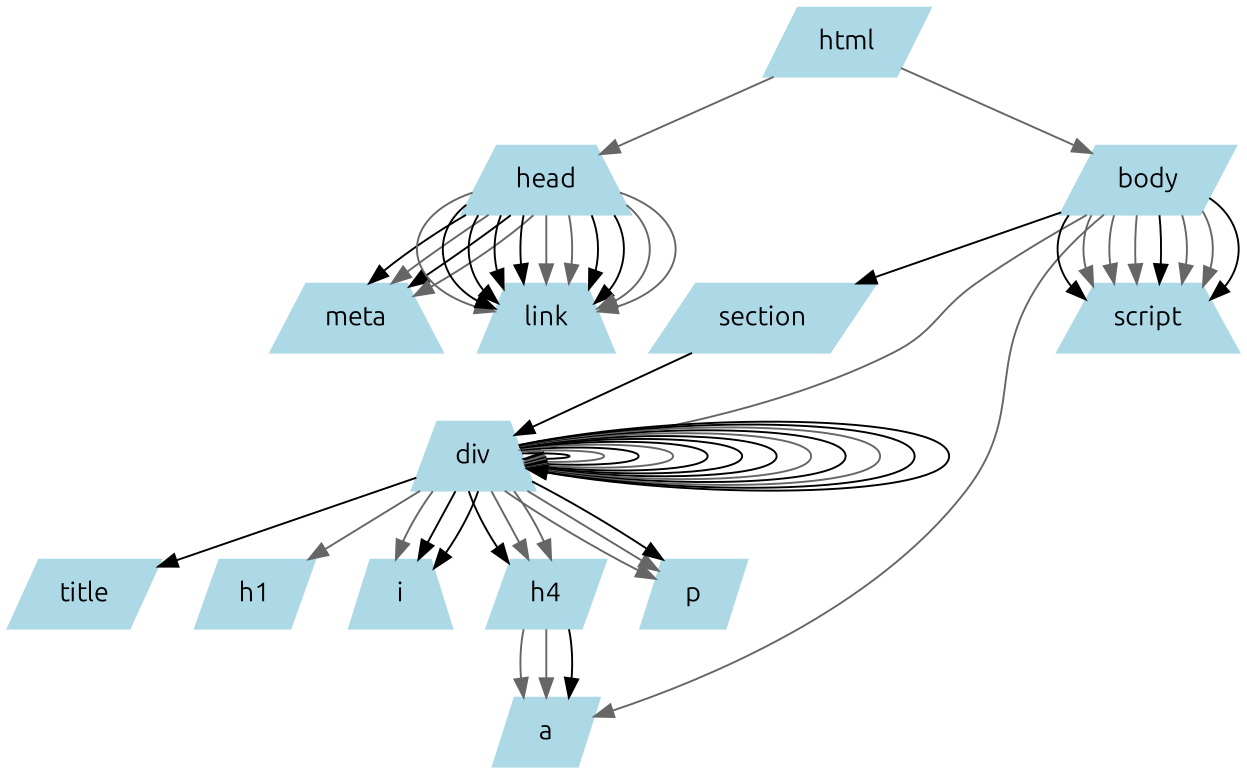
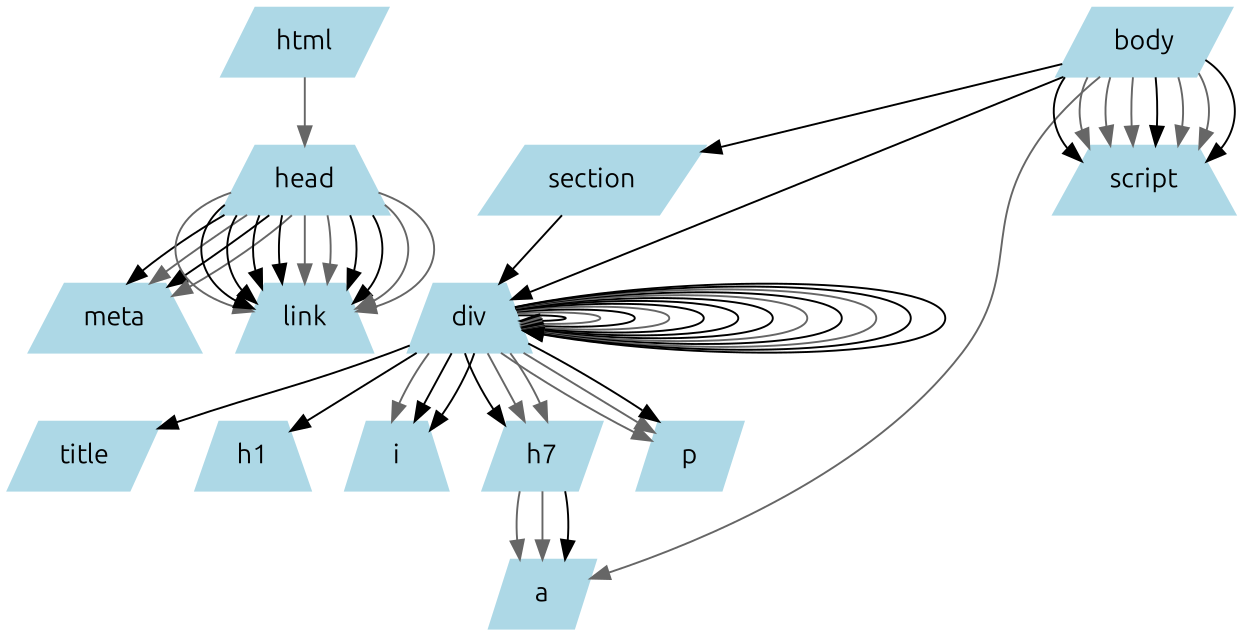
  digraph {
    fontname=Ubuntu
    node [color=lightblue fontname=Ubuntu shape=parallelogram style=filled]
    edge [color=gray40 fontname=Ubuntu]
    head [shape=trapezium]
    html
    body
    meta [shape=trapezium]
    link [shape=trapezium]
    section
    div [shape=trapezium]
    a
    script [shape=trapezium]
    title
-   h1
+   h1 [shape=trapezium]
    i [shape=trapezium]
-   h4
+   h4 [label=h7]
    p
    head -> meta [color=black]
    head -> meta
    head -> meta [color=black]
    head -> meta
    head -> link
    head -> link [color=black]
    head -> link [color=black]
    head -> link [color=black]
    head -> link [color=black]
    head -> link
    head -> link
    head -> link [color=black]
    head -> link [color=black]
    head -> link
    head -> link
    html -> head
-   html -> body
    body -> section [color=black]
-   body -> div
+   body -> div [color=black]
    body -> a
    body -> script [color=black]
    body -> script
    body -> script
    body -> script
    body -> script [color=black]
    body -> script
    body -> script
    body -> script [color=black]
    section -> div [color=black]
    div -> div [color=black]
    div -> div
    div -> div [color=black]
    div -> div
    div -> div [color=black]
    div -> div [color=black]
    div -> div [color=black]
    div -> div
    div -> div [color=black]
    div -> div
    div -> div [color=black]
    div -> div [color=black]
    div -> title [color=black]
-   div -> h1
+   div -> h1 [color=black]
    div -> i
    div -> i [color=black]
    div -> i [color=black]
    div -> h4 [color=black]
    div -> h4
    div -> h4
    div -> p
    div -> p
    div -> p [color=black]
    h4 -> a
    h4 -> a
    h4 -> a [color=black]
  }
